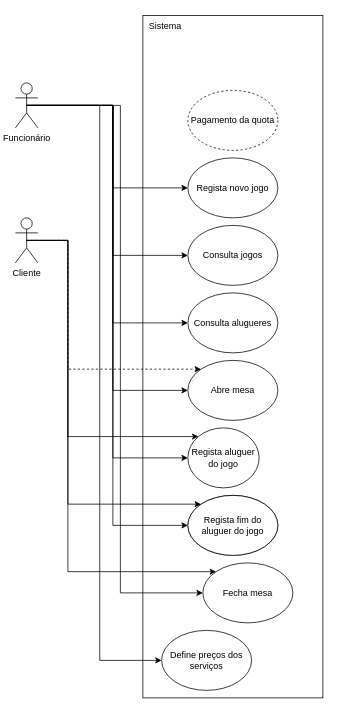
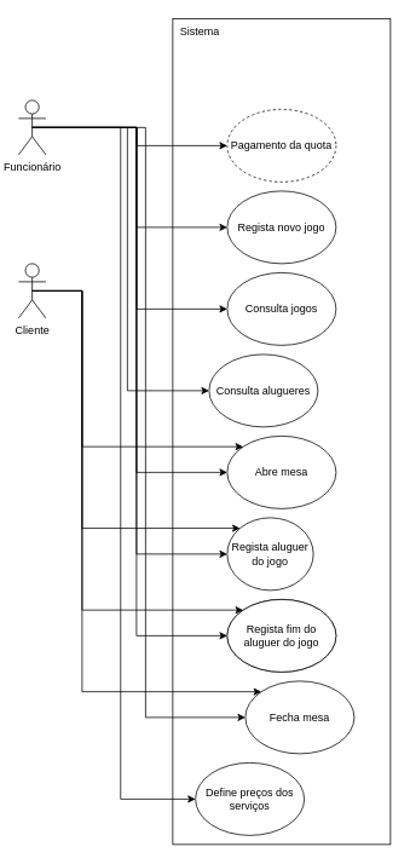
  <mxCell id="0" />
  <mxCell id="1" parent="0" />
  <mxCell id="2" value="" style="rounded=0;whiteSpace=wrap;html=1;" vertex="1" parent="1"><mxGeometry x="190" y="20" width="240" height="910" as="geometry" /></mxCell>
+ <mxCell id="3" style="edgeStyle=orthogonalEdgeStyle;rounded=0;orthogonalLoop=1;jettySize=auto;html=1;exitX=0.5;exitY=0.5;exitDx=0;exitDy=0;exitPerimeter=0;entryX=0;entryY=0.5;entryDx=0;entryDy=0;" edge="1" parent="1" source="12" target="13"><mxGeometry relative="1" as="geometry" /></mxCell>
  <mxCell id="4" style="edgeStyle=orthogonalEdgeStyle;rounded=0;orthogonalLoop=1;jettySize=auto;html=1;exitX=0.5;exitY=0.5;exitDx=0;exitDy=0;exitPerimeter=0;entryX=0;entryY=0.5;entryDx=0;entryDy=0;" edge="1" parent="1" source="12" target="14"><mxGeometry relative="1" as="geometry" /></mxCell>
  <mxCell id="5" style="edgeStyle=orthogonalEdgeStyle;rounded=0;orthogonalLoop=1;jettySize=auto;html=1;exitX=0.5;exitY=0.5;exitDx=0;exitDy=0;exitPerimeter=0;entryX=0;entryY=0.5;entryDx=0;entryDy=0;" edge="1" parent="1" source="12" target="15"><mxGeometry relative="1" as="geometry" /></mxCell>
  <mxCell id="6" style="edgeStyle=orthogonalEdgeStyle;rounded=0;orthogonalLoop=1;jettySize=auto;html=1;exitX=0.5;exitY=0.5;exitDx=0;exitDy=0;exitPerimeter=0;entryX=0;entryY=0.5;entryDx=0;entryDy=0;" edge="1" parent="1" source="12" target="16"><mxGeometry relative="1" as="geometry" /></mxCell>
  <mxCell id="7" style="edgeStyle=orthogonalEdgeStyle;rounded=0;orthogonalLoop=1;jettySize=auto;html=1;exitX=0.5;exitY=0.5;exitDx=0;exitDy=0;exitPerimeter=0;entryX=0;entryY=0.5;entryDx=0;entryDy=0;" edge="1" parent="1" source="12" target="17"><mxGeometry relative="1" as="geometry" /></mxCell>
  <mxCell id="8" style="edgeStyle=orthogonalEdgeStyle;rounded=0;orthogonalLoop=1;jettySize=auto;html=1;exitX=0.5;exitY=0.5;exitDx=0;exitDy=0;exitPerimeter=0;entryX=0;entryY=0.5;entryDx=0;entryDy=0;" edge="1" parent="1" source="12" target="18"><mxGeometry relative="1" as="geometry" /></mxCell>
  <mxCell id="9" style="edgeStyle=orthogonalEdgeStyle;rounded=0;orthogonalLoop=1;jettySize=auto;html=1;exitX=0.5;exitY=0.5;exitDx=0;exitDy=0;exitPerimeter=0;entryX=0;entryY=0.5;entryDx=0;entryDy=0;" edge="1" parent="1" source="12" target="20"><mxGeometry relative="1" as="geometry" /></mxCell>
  <mxCell id="10" style="edgeStyle=orthogonalEdgeStyle;rounded=0;orthogonalLoop=1;jettySize=auto;html=1;exitX=0.5;exitY=0.5;exitDx=0;exitDy=0;exitPerimeter=0;entryX=0;entryY=0.5;entryDx=0;entryDy=0;" edge="1" parent="1" source="12" target="21"><mxGeometry relative="1" as="geometry" /></mxCell>
  <mxCell id="11" style="edgeStyle=orthogonalEdgeStyle;rounded=0;orthogonalLoop=1;jettySize=auto;html=1;exitX=0.5;exitY=0.5;exitDx=0;exitDy=0;exitPerimeter=0;entryX=0;entryY=0.5;entryDx=0;entryDy=0;" edge="1" parent="1" source="12" target="22"><mxGeometry relative="1" as="geometry" /></mxCell>
  <mxCell id="12" value="Funcionário" style="shape=umlActor;verticalLabelPosition=bottom;verticalAlign=top;html=1;outlineConnect=0;" vertex="1" parent="1"><mxGeometry x="20" y="110" width="30" height="60" as="geometry" /></mxCell>
  <mxCell id="13" value="Pagamento da quota" style="ellipse;whiteSpace=wrap;html=1;dashed=1;" vertex="1" parent="1"><mxGeometry x="250" y="120" width="120" height="80" as="geometry" /></mxCell>
  <mxCell id="14" value="Regista novo jogo" style="ellipse;whiteSpace=wrap;html=1;" vertex="1" parent="1"><mxGeometry x="250" y="210" width="120" height="80" as="geometry" /></mxCell>
  <mxCell id="15" value="Consulta jogos" style="ellipse;whiteSpace=wrap;html=1;" vertex="1" parent="1"><mxGeometry x="250" y="300" width="120" height="80" as="geometry" /></mxCell>
- <mxCell id="16" value="Consulta alugueres" style="ellipse;whiteSpace=wrap;html=1;" vertex="1" parent="1"><mxGeometry x="250" y="390" width="120" height="80" as="geometry" /></mxCell>
+ <mxCell id="16" value="Consulta alugueres" style="ellipse;whiteSpace=wrap;html=1;" vertex="1" parent="1"><mxGeometry x="230" y="390" width="120" height="80" as="geometry" /></mxCell>
  <mxCell id="17" value="Abre mesa" style="ellipse;whiteSpace=wrap;html=1;" vertex="1" parent="1"><mxGeometry x="250" y="480" width="120" height="80" as="geometry" /></mxCell>
  <mxCell id="18" value="Regista aluguer do jogo" style="ellipse;whiteSpace=wrap;html=1;" vertex="1" parent="1"><mxGeometry x="250" y="570" width="95" height="80" as="geometry" /></mxCell>
  <mxCell id="19" value="Regista fim do aluguer do jogo" style="ellipse;whiteSpace=wrap;html=1;" vertex="1" parent="1"><mxGeometry x="250" y="660" width="120" height="80" as="geometry" /></mxCell>
  <mxCell id="20" value="Regista fim do aluguer do jogo" style="ellipse;whiteSpace=wrap;html=1;" vertex="1" parent="1"><mxGeometry x="250" y="660" width="120" height="80" as="geometry" /></mxCell>
  <mxCell id="21" value="Fecha mesa" style="ellipse;whiteSpace=wrap;html=1;" vertex="1" parent="1"><mxGeometry x="270" y="750" width="120" height="80" as="geometry" /></mxCell>
  <mxCell id="22" value="Define preços dos serviços" style="ellipse;whiteSpace=wrap;html=1;" vertex="1" parent="1"><mxGeometry x="215" y="840" width="120" height="80" as="geometry" /></mxCell>
  <mxCell id="23" value="Sistema" style="text;html=1;strokeColor=none;fillColor=none;align=center;verticalAlign=middle;whiteSpace=wrap;rounded=0;" vertex="1" parent="1"><mxGeometry x="190" y="20" width="60" height="30" as="geometry" /></mxCell>
- <mxCell id="24" style="edgeStyle=orthogonalEdgeStyle;rounded=0;orthogonalLoop=1;jettySize=auto;html=1;exitX=0.5;exitY=0.5;exitDx=0;exitDy=0;exitPerimeter=0;entryX=0;entryY=0;entryDx=0;entryDy=0;dashed=1;" edge="1" parent="1" source="28" target="17"><mxGeometry relative="1" as="geometry"><Array as="points"><mxPoint x="90" y="320" /><mxPoint x="90" y="492" /></Array></mxGeometry></mxCell>
+ <mxCell id="24" style="edgeStyle=orthogonalEdgeStyle;rounded=0;orthogonalLoop=1;jettySize=auto;html=1;exitX=0.5;exitY=0.5;exitDx=0;exitDy=0;exitPerimeter=0;entryX=0;entryY=0;entryDx=0;entryDy=0;" edge="1" parent="1" source="28" target="17"><mxGeometry relative="1" as="geometry"><Array as="points"><mxPoint x="90" y="320" /><mxPoint x="90" y="492" /></Array></mxGeometry></mxCell>
  <mxCell id="25" style="edgeStyle=orthogonalEdgeStyle;rounded=0;orthogonalLoop=1;jettySize=auto;html=1;exitX=0.5;exitY=0.5;exitDx=0;exitDy=0;exitPerimeter=0;entryX=0;entryY=0;entryDx=0;entryDy=0;" edge="1" parent="1" source="28" target="18"><mxGeometry relative="1" as="geometry"><Array as="points"><mxPoint x="90" y="320" /><mxPoint x="90" y="582" /></Array></mxGeometry></mxCell>
  <mxCell id="26" style="edgeStyle=orthogonalEdgeStyle;rounded=0;orthogonalLoop=1;jettySize=auto;html=1;exitX=0.5;exitY=0.5;exitDx=0;exitDy=0;exitPerimeter=0;entryX=0;entryY=0;entryDx=0;entryDy=0;" edge="1" parent="1" source="28" target="20"><mxGeometry relative="1" as="geometry"><Array as="points"><mxPoint x="90" y="320" /><mxPoint x="90" y="672" /></Array></mxGeometry></mxCell>
  <mxCell id="27" style="edgeStyle=orthogonalEdgeStyle;rounded=0;orthogonalLoop=1;jettySize=auto;html=1;exitX=0.5;exitY=0.5;exitDx=0;exitDy=0;exitPerimeter=0;entryX=0;entryY=0;entryDx=0;entryDy=0;" edge="1" parent="1" source="28" target="21"><mxGeometry relative="1" as="geometry"><Array as="points"><mxPoint x="90" y="320" /><mxPoint x="90" y="762" /></Array></mxGeometry></mxCell>
  <mxCell id="28" value="Cliente" style="shape=umlActor;verticalLabelPosition=bottom;verticalAlign=top;html=1;outlineConnect=0;" vertex="1" parent="1"><mxGeometry x="20" y="290" width="30" height="60" as="geometry" /></mxCell>
